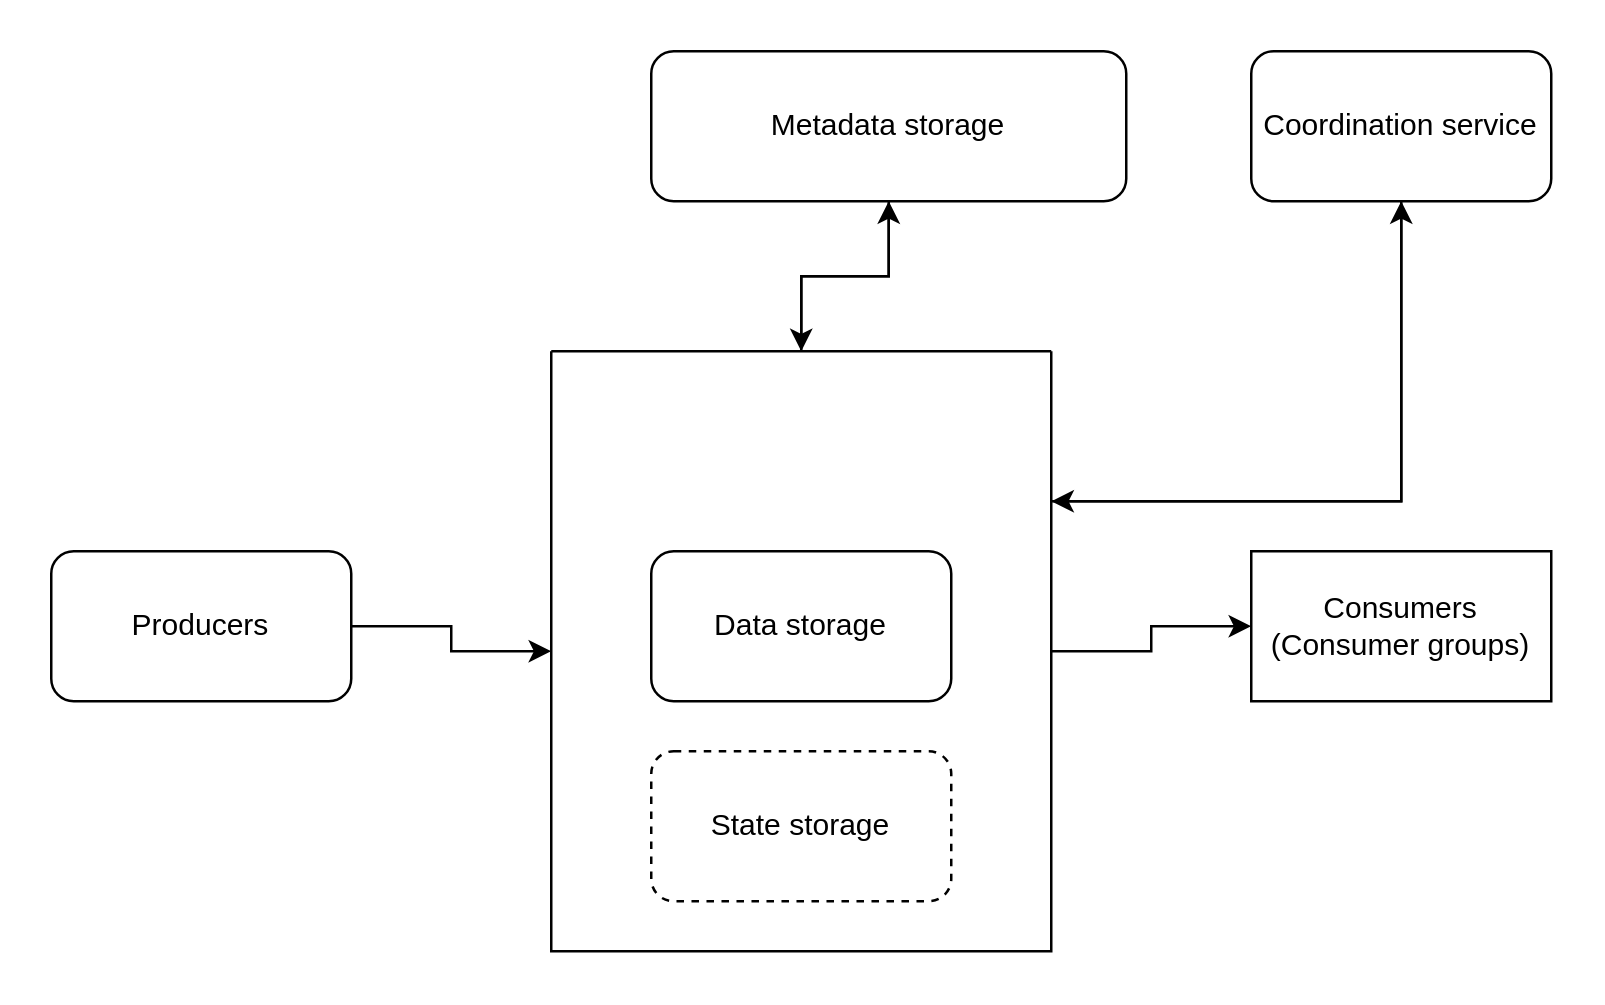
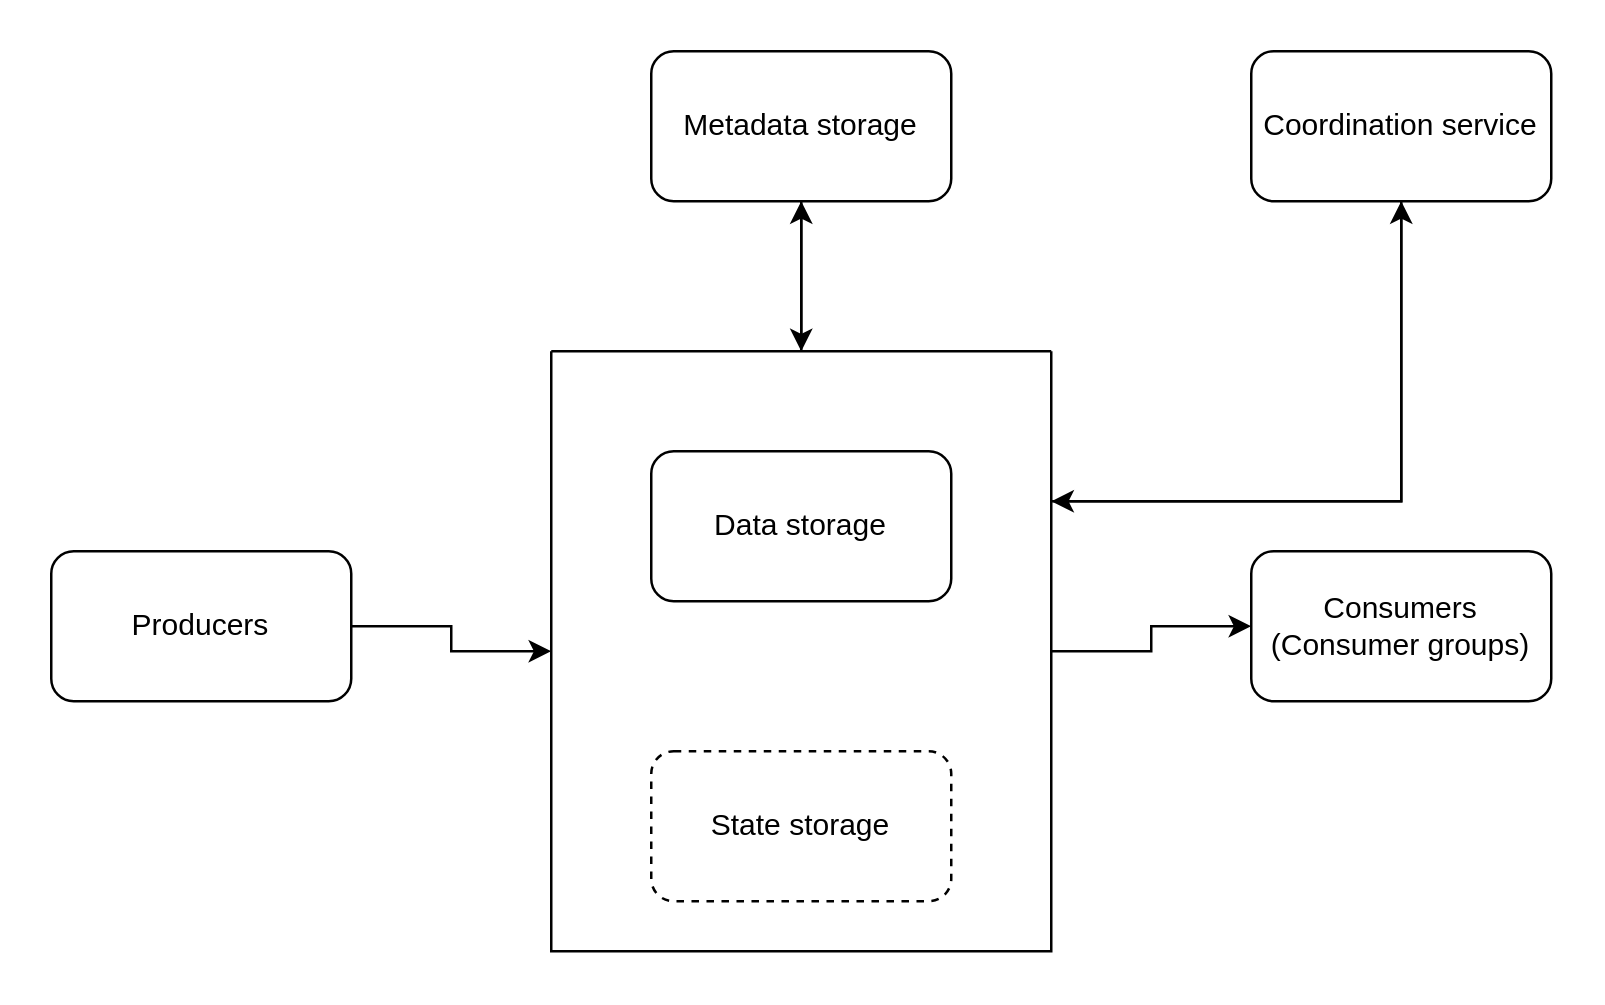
  <mxCell id="0" />
  <mxCell id="1" parent="0" />
  <mxCell id="2" style="edgeStyle=orthogonalEdgeStyle;rounded=0;orthogonalLoop=1;jettySize=auto;html=1;exitX=1;exitY=0.5;exitDx=0;exitDy=0;entryX=0;entryY=0.5;entryDx=0;entryDy=0;" edge="1" parent="1" source="3" target="7"><mxGeometry relative="1" as="geometry" /></mxCell>
  <mxCell id="3" value="Producers" style="rounded=1;whiteSpace=wrap;html=1;" vertex="1" parent="1"><mxGeometry x="20" y="220" width="120" height="60" as="geometry" /></mxCell>
  <mxCell id="4" style="edgeStyle=orthogonalEdgeStyle;rounded=0;orthogonalLoop=1;jettySize=auto;html=1;exitX=1;exitY=0.5;exitDx=0;exitDy=0;entryX=0;entryY=0.5;entryDx=0;entryDy=0;" edge="1" parent="1" source="7" target="10"><mxGeometry relative="1" as="geometry" /></mxCell>
  <mxCell id="5" style="edgeStyle=orthogonalEdgeStyle;rounded=0;orthogonalLoop=1;jettySize=auto;html=1;exitX=0.5;exitY=0;exitDx=0;exitDy=0;entryX=0.5;entryY=1;entryDx=0;entryDy=0;" edge="1" parent="1" source="7" target="12"><mxGeometry relative="1" as="geometry" /></mxCell>
  <mxCell id="6" style="edgeStyle=orthogonalEdgeStyle;rounded=0;orthogonalLoop=1;jettySize=auto;html=1;exitX=1;exitY=0.25;exitDx=0;exitDy=0;" edge="1" parent="1" source="7" target="14"><mxGeometry relative="1" as="geometry" /></mxCell>
  <mxCell id="7" value="" style="swimlane;startSize=0;" vertex="1" parent="1"><mxGeometry x="220" y="140" width="200" height="240" as="geometry" /></mxCell>
- <mxCell id="8" value="Data storage" style="rounded=1;whiteSpace=wrap;html=1;" vertex="1" parent="7"><mxGeometry x="40" y="80" width="120" height="60" as="geometry" /></mxCell>
+ <mxCell id="8" value="Data storage" style="rounded=1;whiteSpace=wrap;html=1;" vertex="1" parent="7"><mxGeometry x="40" y="40" width="120" height="60" as="geometry" /></mxCell>
  <mxCell id="9" value="State storage" style="rounded=1;whiteSpace=wrap;html=1;dashed=1;" vertex="1" parent="7"><mxGeometry x="40" y="160" width="120" height="60" as="geometry" /></mxCell>
- <mxCell id="10" value="Consumers (Consumer groups)" style="whiteSpace=wrap;html=1;rounded=0;" vertex="1" parent="1"><mxGeometry x="500" y="220" width="120" height="60" as="geometry" /></mxCell>
+ <mxCell id="10" value="Consumers (Consumer groups)" style="rounded=1;whiteSpace=wrap;html=1;" vertex="1" parent="1"><mxGeometry x="500" y="220" width="120" height="60" as="geometry" /></mxCell>
  <mxCell id="11" style="edgeStyle=orthogonalEdgeStyle;rounded=0;orthogonalLoop=1;jettySize=auto;html=1;exitX=0.5;exitY=1;exitDx=0;exitDy=0;entryX=0.5;entryY=0;entryDx=0;entryDy=0;" edge="1" parent="1" source="12" target="7"><mxGeometry relative="1" as="geometry" /></mxCell>
- <mxCell id="12" value="Metadata storage" style="rounded=1;whiteSpace=wrap;html=1;" vertex="1" parent="1"><mxGeometry x="260" y="20" width="190" height="60" as="geometry" /></mxCell>
+ <mxCell id="12" value="Metadata storage" style="rounded=1;whiteSpace=wrap;html=1;" vertex="1" parent="1"><mxGeometry x="260" y="20" width="120" height="60" as="geometry" /></mxCell>
  <mxCell id="13" style="edgeStyle=orthogonalEdgeStyle;rounded=0;orthogonalLoop=1;jettySize=auto;html=1;exitX=0.5;exitY=1;exitDx=0;exitDy=0;entryX=1;entryY=0.25;entryDx=0;entryDy=0;" edge="1" parent="1" source="14" target="7"><mxGeometry relative="1" as="geometry" /></mxCell>
  <mxCell id="14" value="Coordination service" style="rounded=1;whiteSpace=wrap;html=1;" vertex="1" parent="1"><mxGeometry x="500" y="20" width="120" height="60" as="geometry" /></mxCell>
